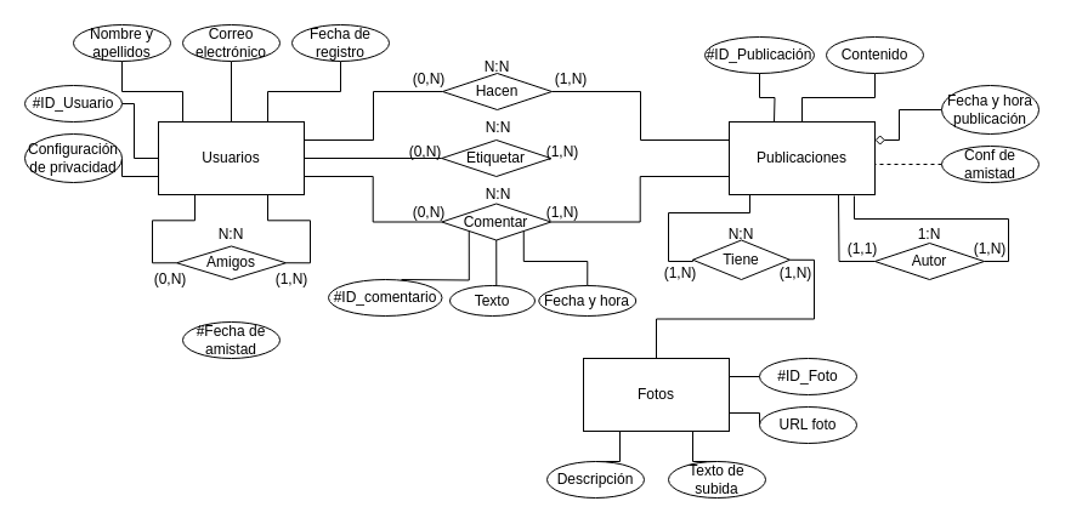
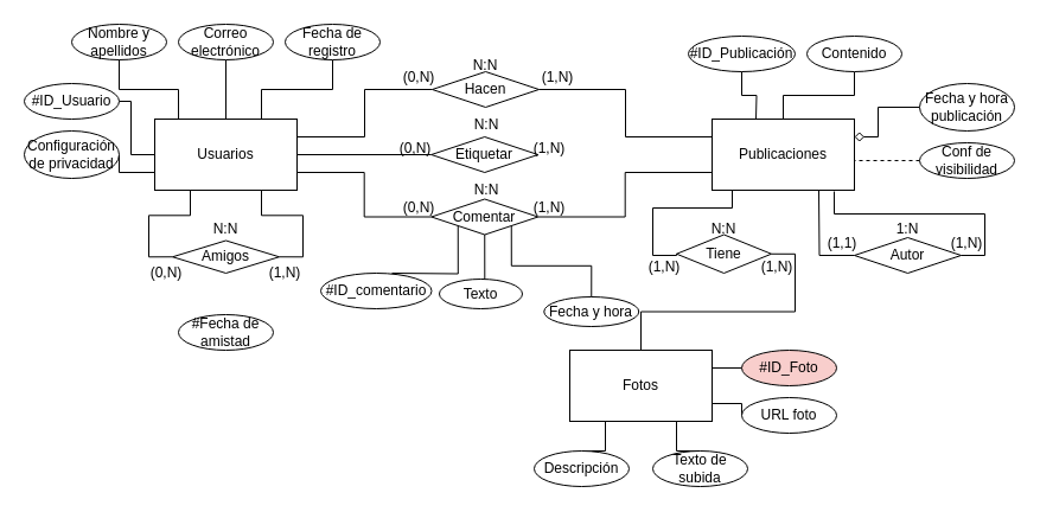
  <mxCell id="0" />
  <mxCell id="1" parent="0" />
  <mxCell id="2" value="Usuarios" style="rounded=0;whiteSpace=wrap;html=1;" parent="1" vertex="1"><mxGeometry x="130" y="100" width="120" height="60" as="geometry" /></mxCell>
  <mxCell id="3" value="Publicaciones" style="rounded=0;whiteSpace=wrap;html=1;" parent="1" vertex="1"><mxGeometry x="600" y="100" width="120" height="60" as="geometry" /></mxCell>
  <mxCell id="4" value="Fotos" style="rounded=0;whiteSpace=wrap;html=1;" parent="1" vertex="1"><mxGeometry x="480" y="295" width="120" height="60" as="geometry" /></mxCell>
  <mxCell id="5" style="edgeStyle=orthogonalEdgeStyle;rounded=0;orthogonalLoop=1;jettySize=auto;html=1;exitX=1;exitY=0.5;exitDx=0;exitDy=0;entryX=0;entryY=0.5;entryDx=0;entryDy=0;endArrow=none;endFill=0;" parent="1" source="6" target="2" edge="1"><mxGeometry relative="1" as="geometry"><Array as="points"><mxPoint x="110" y="85" /><mxPoint x="110" y="130" /></Array></mxGeometry></mxCell>
  <mxCell id="6" value="#ID_Usuario" style="ellipse;whiteSpace=wrap;html=1;" parent="1" vertex="1"><mxGeometry x="20" y="70" width="80" height="30" as="geometry" /></mxCell>
  <mxCell id="7" value="Nombre y apellidos" style="ellipse;whiteSpace=wrap;html=1;" parent="1" vertex="1"><mxGeometry x="60" y="20" width="80" height="30" as="geometry" /></mxCell>
  <mxCell id="8" style="edgeStyle=orthogonalEdgeStyle;rounded=0;orthogonalLoop=1;jettySize=auto;html=1;exitX=0.5;exitY=1;exitDx=0;exitDy=0;entryX=0.5;entryY=0;entryDx=0;entryDy=0;endArrow=none;endFill=0;" parent="1" source="9" target="2" edge="1"><mxGeometry relative="1" as="geometry" /></mxCell>
  <mxCell id="9" value="Correo electrónico" style="ellipse;whiteSpace=wrap;html=1;" parent="1" vertex="1"><mxGeometry x="150" y="20" width="80" height="30" as="geometry" /></mxCell>
  <mxCell id="10" style="edgeStyle=orthogonalEdgeStyle;rounded=0;orthogonalLoop=1;jettySize=auto;html=1;exitX=0.5;exitY=1;exitDx=0;exitDy=0;entryX=0.75;entryY=0;entryDx=0;entryDy=0;endArrow=none;endFill=0;" parent="1" source="11" target="2" edge="1"><mxGeometry relative="1" as="geometry" /></mxCell>
  <mxCell id="11" value="Fecha de registro" style="ellipse;whiteSpace=wrap;html=1;" parent="1" vertex="1"><mxGeometry x="240" y="20" width="80" height="30" as="geometry" /></mxCell>
  <mxCell id="12" style="edgeStyle=orthogonalEdgeStyle;rounded=0;orthogonalLoop=1;jettySize=auto;html=1;exitX=1;exitY=0.5;exitDx=0;exitDy=0;entryX=0;entryY=0.75;entryDx=0;entryDy=0;endArrow=none;endFill=0;" parent="1" source="13" target="2" edge="1"><mxGeometry relative="1" as="geometry"><Array as="points"><mxPoint x="100" y="145" /></Array></mxGeometry></mxCell>
  <mxCell id="13" value="Configuración de privacidad" style="ellipse;whiteSpace=wrap;html=1;" parent="1" vertex="1"><mxGeometry x="20" y="110" width="80" height="40" as="geometry" /></mxCell>
  <mxCell id="14" value="#ID_Publicación" style="ellipse;whiteSpace=wrap;html=1;" parent="1" vertex="1"><mxGeometry x="580" y="30" width="90" height="30" as="geometry" /></mxCell>
  <mxCell id="15" style="edgeStyle=orthogonalEdgeStyle;rounded=0;orthogonalLoop=1;jettySize=auto;html=1;exitX=0.5;exitY=1;exitDx=0;exitDy=0;entryX=0.5;entryY=0;entryDx=0;entryDy=0;endArrow=none;endFill=0;" parent="1" source="16" target="3" edge="1"><mxGeometry relative="1" as="geometry" /></mxCell>
  <mxCell id="16" value="Contenido" style="ellipse;whiteSpace=wrap;html=1;" parent="1" vertex="1"><mxGeometry x="680" y="30" width="80" height="30" as="geometry" /></mxCell>
  <mxCell id="17" style="edgeStyle=orthogonalEdgeStyle;rounded=0;orthogonalLoop=1;jettySize=auto;html=1;exitX=0;exitY=0.5;exitDx=0;exitDy=0;entryX=1;entryY=0.25;entryDx=0;entryDy=0;endArrow=diamond;endFill=0;" parent="1" source="18" target="3" edge="1"><mxGeometry relative="1" as="geometry"><Array as="points"><mxPoint x="740" y="90" /><mxPoint x="740" y="115" /></Array></mxGeometry></mxCell>
  <mxCell id="18" value="Fecha y hora publicación" style="ellipse;whiteSpace=wrap;html=1;" parent="1" vertex="1"><mxGeometry x="775" y="70" width="80" height="40" as="geometry" /></mxCell>
  <mxCell id="19" style="edgeStyle=orthogonalEdgeStyle;rounded=0;orthogonalLoop=1;jettySize=auto;html=1;exitX=0;exitY=0.5;exitDx=0;exitDy=0;entryX=1;entryY=0.75;entryDx=0;entryDy=0;endArrow=none;endFill=0;dashed=1;" parent="1" source="20" target="3" edge="1"><mxGeometry relative="1" as="geometry"><Array as="points"><mxPoint x="720" y="135" /></Array></mxGeometry></mxCell>
- <mxCell id="20" value="Conf de amistad" style="ellipse;whiteSpace=wrap;html=1;" parent="1" vertex="1"><mxGeometry x="775" y="120" width="80" height="30" as="geometry" /></mxCell>
+ <mxCell id="20" value="Conf de visibilidad" style="ellipse;whiteSpace=wrap;html=1;" parent="1" vertex="1"><mxGeometry x="775" y="120" width="80" height="30" as="geometry" /></mxCell>
  <mxCell id="21" style="edgeStyle=orthogonalEdgeStyle;rounded=0;orthogonalLoop=1;jettySize=auto;html=1;exitX=0;exitY=0.5;exitDx=0;exitDy=0;entryX=1;entryY=0.25;entryDx=0;entryDy=0;endArrow=none;endFill=0;" parent="1" source="22" target="4" edge="1"><mxGeometry relative="1" as="geometry" /></mxCell>
- <mxCell id="22" value="#ID_Foto" style="ellipse;whiteSpace=wrap;html=1;" parent="1" vertex="1"><mxGeometry x="625" y="295" width="80" height="30" as="geometry" /></mxCell>
+ <mxCell id="22" value="#ID_Foto" style="ellipse;whiteSpace=wrap;html=1;fillColor=#f8cecc;" parent="1" vertex="1"><mxGeometry x="625" y="295" width="80" height="30" as="geometry" /></mxCell>
  <mxCell id="23" style="edgeStyle=orthogonalEdgeStyle;rounded=0;orthogonalLoop=1;jettySize=auto;html=1;exitX=0;exitY=0.5;exitDx=0;exitDy=0;entryX=1;entryY=0.75;entryDx=0;entryDy=0;endArrow=none;endFill=0;" parent="1" source="24" target="4" edge="1"><mxGeometry relative="1" as="geometry"><Array as="points"><mxPoint x="625" y="340" /></Array></mxGeometry></mxCell>
  <mxCell id="24" value="URL foto" style="ellipse;whiteSpace=wrap;html=1;" parent="1" vertex="1"><mxGeometry x="625" y="335" width="80" height="30" as="geometry" /></mxCell>
  <mxCell id="25" style="edgeStyle=orthogonalEdgeStyle;rounded=0;orthogonalLoop=1;jettySize=auto;html=1;exitX=0.5;exitY=0;exitDx=0;exitDy=0;entryX=0.25;entryY=1;entryDx=0;entryDy=0;endArrow=none;endFill=0;" parent="1" source="26" target="4" edge="1"><mxGeometry relative="1" as="geometry" /></mxCell>
  <mxCell id="26" value="Descripción" style="ellipse;whiteSpace=wrap;html=1;" parent="1" vertex="1"><mxGeometry x="450" y="380" width="80" height="30" as="geometry" /></mxCell>
  <mxCell id="27" style="edgeStyle=orthogonalEdgeStyle;rounded=0;orthogonalLoop=1;jettySize=auto;html=1;exitX=0.5;exitY=0;exitDx=0;exitDy=0;entryX=0.75;entryY=1;entryDx=0;entryDy=0;endArrow=none;endFill=0;" parent="1" source="28" target="4" edge="1"><mxGeometry relative="1" as="geometry" /></mxCell>
  <mxCell id="28" value="Texto de subida" style="ellipse;whiteSpace=wrap;html=1;" parent="1" vertex="1"><mxGeometry x="550" y="380" width="80" height="30" as="geometry" /></mxCell>
  <mxCell id="29" style="edgeStyle=orthogonalEdgeStyle;rounded=0;orthogonalLoop=1;jettySize=auto;html=1;exitX=0.5;exitY=0;exitDx=0;exitDy=0;entryX=0;entryY=1;entryDx=0;entryDy=0;endArrow=none;endFill=0;" parent="1" target="48" edge="1"><mxGeometry relative="1" as="geometry"><mxPoint x="330" y="230" as="sourcePoint" /></mxGeometry></mxCell>
  <mxCell id="30" value="#ID_comentario" style="ellipse;whiteSpace=wrap;html=1;" parent="1" vertex="1"><mxGeometry x="270" y="230" width="93.5" height="30" as="geometry" /></mxCell>
  <mxCell id="31" style="edgeStyle=orthogonalEdgeStyle;rounded=0;orthogonalLoop=1;jettySize=auto;html=1;exitX=0.5;exitY=0;exitDx=0;exitDy=0;entryX=0.5;entryY=1;entryDx=0;entryDy=0;endArrow=none;endFill=0;" parent="1" source="32" target="48" edge="1"><mxGeometry relative="1" as="geometry" /></mxCell>
  <mxCell id="32" value="Texto" style="ellipse;whiteSpace=wrap;html=1;" parent="1" vertex="1"><mxGeometry x="370" y="235" width="70" height="25" as="geometry" /></mxCell>
  <mxCell id="33" style="edgeStyle=orthogonalEdgeStyle;rounded=0;orthogonalLoop=1;jettySize=auto;html=1;exitX=0.5;exitY=0;exitDx=0;exitDy=0;entryX=1;entryY=1;entryDx=0;entryDy=0;endArrow=none;endFill=0;" parent="1" source="34" target="48" edge="1"><mxGeometry relative="1" as="geometry" /></mxCell>
- <mxCell id="34" value="Fecha y hora" style="ellipse;whiteSpace=wrap;html=1;" parent="1" vertex="1"><mxGeometry x="443.25" y="235" width="80" height="25" as="geometry" /></mxCell>
+ <mxCell id="34" value="Fecha y hora" style="ellipse;whiteSpace=wrap;html=1;" parent="1" vertex="1"><mxGeometry x="458.25" y="250" width="80" height="25" as="geometry" /></mxCell>
  <mxCell id="35" style="edgeStyle=orthogonalEdgeStyle;rounded=0;orthogonalLoop=1;jettySize=auto;html=1;exitX=0;exitY=0.5;exitDx=0;exitDy=0;entryX=1;entryY=0.5;entryDx=0;entryDy=0;endArrow=none;endFill=0;" parent="1" source="36" target="2" edge="1"><mxGeometry relative="1" as="geometry" /></mxCell>
  <mxCell id="36" value="Etiquetar" style="shape=rhombus;perimeter=rhombusPerimeter;whiteSpace=wrap;html=1;align=center;" parent="1" vertex="1"><mxGeometry x="363.25" y="115" width="90" height="30" as="geometry" /></mxCell>
  <mxCell id="37" style="edgeStyle=orthogonalEdgeStyle;rounded=0;orthogonalLoop=1;jettySize=auto;html=1;entryX=0.5;entryY=0;entryDx=0;entryDy=0;exitX=1;exitY=0.5;exitDx=0;exitDy=0;endArrow=none;endFill=0;" parent="1" source="38" target="4" edge="1"><mxGeometry relative="1" as="geometry" /></mxCell>
  <mxCell id="38" value="Tiene" style="shape=rhombus;perimeter=rhombusPerimeter;whiteSpace=wrap;html=1;align=center;" parent="1" vertex="1"><mxGeometry x="570" y="197.5" width="80" height="32.5" as="geometry" /></mxCell>
  <mxCell id="39" style="edgeStyle=orthogonalEdgeStyle;rounded=0;orthogonalLoop=1;jettySize=auto;html=1;entryX=1;entryY=0.25;entryDx=0;entryDy=0;endArrow=none;endFill=0;" parent="1" source="41" target="2" edge="1"><mxGeometry relative="1" as="geometry" /></mxCell>
  <mxCell id="40" style="edgeStyle=orthogonalEdgeStyle;rounded=0;orthogonalLoop=1;jettySize=auto;html=1;entryX=0;entryY=0.25;entryDx=0;entryDy=0;endArrow=none;endFill=0;" parent="1" source="41" target="3" edge="1"><mxGeometry relative="1" as="geometry" /></mxCell>
  <mxCell id="41" value="Hacen" style="shape=rhombus;perimeter=rhombusPerimeter;whiteSpace=wrap;html=1;align=center;" parent="1" vertex="1"><mxGeometry x="364" y="60" width="90" height="30" as="geometry" /></mxCell>
  <mxCell id="42" style="edgeStyle=orthogonalEdgeStyle;rounded=0;orthogonalLoop=1;jettySize=auto;html=1;exitX=1;exitY=0.5;exitDx=0;exitDy=0;entryX=0.75;entryY=1;entryDx=0;entryDy=0;endArrow=none;endFill=0;" parent="1" source="44" target="2" edge="1"><mxGeometry relative="1" as="geometry" /></mxCell>
  <mxCell id="43" style="edgeStyle=orthogonalEdgeStyle;rounded=0;orthogonalLoop=1;jettySize=auto;html=1;exitX=0;exitY=0.5;exitDx=0;exitDy=0;entryX=0.25;entryY=1;entryDx=0;entryDy=0;endArrow=none;endFill=0;" parent="1" source="44" target="2" edge="1"><mxGeometry relative="1" as="geometry" /></mxCell>
  <mxCell id="44" value="Amigos" style="shape=rhombus;perimeter=rhombusPerimeter;whiteSpace=wrap;html=1;align=center;" parent="1" vertex="1"><mxGeometry x="145" y="202.5" width="90" height="27.5" as="geometry" /></mxCell>
  <mxCell id="45" value="#Fecha de amistad" style="ellipse;whiteSpace=wrap;html=1;" parent="1" vertex="1"><mxGeometry x="150" y="265" width="80" height="30" as="geometry" /></mxCell>
  <mxCell id="46" style="edgeStyle=orthogonalEdgeStyle;rounded=0;orthogonalLoop=1;jettySize=auto;html=1;exitX=0;exitY=0.5;exitDx=0;exitDy=0;entryX=1;entryY=0.75;entryDx=0;entryDy=0;endArrow=none;endFill=0;" parent="1" source="48" target="2" edge="1"><mxGeometry relative="1" as="geometry" /></mxCell>
  <mxCell id="47" style="edgeStyle=orthogonalEdgeStyle;rounded=0;orthogonalLoop=1;jettySize=auto;html=1;exitX=1;exitY=0.5;exitDx=0;exitDy=0;entryX=0;entryY=0.75;entryDx=0;entryDy=0;endArrow=none;endFill=0;" parent="1" source="48" target="3" edge="1"><mxGeometry relative="1" as="geometry" /></mxCell>
  <mxCell id="48" value="Comentar" style="shape=rhombus;perimeter=rhombusPerimeter;whiteSpace=wrap;html=1;align=center;" parent="1" vertex="1"><mxGeometry x="363.25" y="167.5" width="90" height="30" as="geometry" /></mxCell>
  <mxCell id="49" style="edgeStyle=orthogonalEdgeStyle;rounded=0;orthogonalLoop=1;jettySize=auto;html=1;exitX=0.5;exitY=1;exitDx=0;exitDy=0;entryX=0.167;entryY=0;entryDx=0;entryDy=0;entryPerimeter=0;endArrow=none;endFill=0;" parent="1" source="7" target="2" edge="1"><mxGeometry relative="1" as="geometry" /></mxCell>
  <mxCell id="50" value="Autor" style="shape=rhombus;perimeter=rhombusPerimeter;whiteSpace=wrap;html=1;align=center;" parent="1" vertex="1"><mxGeometry x="720" y="200" width="90" height="30" as="geometry" /></mxCell>
  <mxCell id="51" style="edgeStyle=orthogonalEdgeStyle;rounded=0;orthogonalLoop=1;jettySize=auto;html=1;exitX=0;exitY=0.5;exitDx=0;exitDy=0;endArrow=none;endFill=0;" parent="1" source="50" edge="1"><mxGeometry relative="1" as="geometry"><mxPoint x="690" y="160" as="targetPoint" /></mxGeometry></mxCell>
  <mxCell id="52" style="edgeStyle=orthogonalEdgeStyle;rounded=0;orthogonalLoop=1;jettySize=auto;html=1;exitX=1;exitY=0.5;exitDx=0;exitDy=0;entryX=0.858;entryY=1.017;entryDx=0;entryDy=0;entryPerimeter=0;endArrow=none;endFill=0;" parent="1" source="50" target="3" edge="1"><mxGeometry relative="1" as="geometry" /></mxCell>
  <mxCell id="53" value="(0,N)" style="text;html=1;strokeColor=none;fillColor=none;align=center;verticalAlign=middle;whiteSpace=wrap;rounded=0;" parent="1" vertex="1"><mxGeometry x="110" y="220" width="60" height="20" as="geometry" /></mxCell>
  <mxCell id="54" value="(1,N)" style="text;html=1;strokeColor=none;fillColor=none;align=center;verticalAlign=middle;whiteSpace=wrap;rounded=0;" parent="1" vertex="1"><mxGeometry x="530" y="215" width="60" height="20" as="geometry" /></mxCell>
  <mxCell id="55" style="edgeStyle=orthogonalEdgeStyle;rounded=0;orthogonalLoop=1;jettySize=auto;html=1;exitX=0;exitY=0.5;exitDx=0;exitDy=0;endArrow=none;endFill=0;" parent="1" source="38" edge="1"><mxGeometry relative="1" as="geometry"><mxPoint x="617" y="160" as="targetPoint" /><Array as="points"><mxPoint x="550" y="215" /><mxPoint x="550" y="175" /><mxPoint x="617" y="175" /></Array></mxGeometry></mxCell>
  <mxCell id="56" value="(1,N)" style="text;html=1;strokeColor=none;fillColor=none;align=center;verticalAlign=middle;whiteSpace=wrap;rounded=0;" parent="1" vertex="1"><mxGeometry x="625" y="215" width="60" height="20" as="geometry" /></mxCell>
  <mxCell id="57" value="N:N" style="text;html=1;strokeColor=none;fillColor=none;align=center;verticalAlign=middle;whiteSpace=wrap;rounded=0;" parent="1" vertex="1"><mxGeometry x="580" y="182.5" width="60" height="20" as="geometry" /></mxCell>
  <mxCell id="58" value="(1,1)" style="text;html=1;strokeColor=none;fillColor=none;align=center;verticalAlign=middle;whiteSpace=wrap;rounded=0;" parent="1" vertex="1"><mxGeometry x="680" y="190" width="60" height="30" as="geometry" /></mxCell>
  <mxCell id="59" value="(0,N)" style="text;html=1;strokeColor=none;fillColor=none;align=center;verticalAlign=middle;whiteSpace=wrap;rounded=0;" parent="1" vertex="1"><mxGeometry x="320" y="110" width="60" height="30" as="geometry" /></mxCell>
  <mxCell id="60" value="(1,N)" style="text;html=1;strokeColor=none;fillColor=none;align=center;verticalAlign=middle;whiteSpace=wrap;rounded=0;" parent="1" vertex="1"><mxGeometry x="433.25" y="110" width="60" height="30" as="geometry" /></mxCell>
  <mxCell id="61" value="N:N" style="text;html=1;strokeColor=none;fillColor=none;align=center;verticalAlign=middle;whiteSpace=wrap;rounded=0;" parent="1" vertex="1"><mxGeometry x="380" y="90" width="60" height="30" as="geometry" /></mxCell>
  <mxCell id="62" value="(0,N)" style="text;html=1;strokeColor=none;fillColor=none;align=center;verticalAlign=middle;whiteSpace=wrap;rounded=0;" parent="1" vertex="1"><mxGeometry x="323.25" y="160" width="60" height="30" as="geometry" /></mxCell>
  <mxCell id="63" value="(1,N)" style="text;html=1;strokeColor=none;fillColor=none;align=center;verticalAlign=middle;whiteSpace=wrap;rounded=0;" parent="1" vertex="1"><mxGeometry x="433.25" y="160" width="60" height="30" as="geometry" /></mxCell>
  <mxCell id="64" value="N:N" style="text;html=1;strokeColor=none;fillColor=none;align=center;verticalAlign=middle;whiteSpace=wrap;rounded=0;" parent="1" vertex="1"><mxGeometry x="380" y="145" width="60" height="30" as="geometry" /></mxCell>
  <mxCell id="65" value="(1,N)" style="text;html=1;strokeColor=none;fillColor=none;align=center;verticalAlign=middle;whiteSpace=wrap;rounded=0;" parent="1" vertex="1"><mxGeometry x="210" y="220" width="60" height="20" as="geometry" /></mxCell>
  <mxCell id="66" value="N:N" style="text;html=1;strokeColor=none;fillColor=none;align=center;verticalAlign=middle;whiteSpace=wrap;rounded=0;" parent="1" vertex="1"><mxGeometry x="160" y="177.5" width="60" height="30" as="geometry" /></mxCell>
  <mxCell id="67" value="(0,N)" style="text;html=1;strokeColor=none;fillColor=none;align=center;verticalAlign=middle;whiteSpace=wrap;rounded=0;" parent="1" vertex="1"><mxGeometry x="323.25" y="50" width="60" height="30" as="geometry" /></mxCell>
  <mxCell id="68" value="(1,N)" style="text;html=1;strokeColor=none;fillColor=none;align=center;verticalAlign=middle;whiteSpace=wrap;rounded=0;" parent="1" vertex="1"><mxGeometry x="440" y="50" width="60" height="30" as="geometry" /></mxCell>
  <mxCell id="69" value="N:N" style="text;html=1;strokeColor=none;fillColor=none;align=center;verticalAlign=middle;whiteSpace=wrap;rounded=0;" parent="1" vertex="1"><mxGeometry x="379" y="40" width="60" height="30" as="geometry" /></mxCell>
  <mxCell id="70" value="(1,N)" style="text;html=1;strokeColor=none;fillColor=none;align=center;verticalAlign=middle;whiteSpace=wrap;rounded=0;" parent="1" vertex="1"><mxGeometry x="785" y="190" width="60" height="30" as="geometry" /></mxCell>
  <mxCell id="71" value="1:N" style="text;html=1;strokeColor=none;fillColor=none;align=center;verticalAlign=middle;whiteSpace=wrap;rounded=0;" parent="1" vertex="1"><mxGeometry x="735" y="177.5" width="60" height="30" as="geometry" /></mxCell>
  <mxCell id="72" style="edgeStyle=orthogonalEdgeStyle;rounded=0;orthogonalLoop=1;jettySize=auto;html=1;exitX=0.5;exitY=1;exitDx=0;exitDy=0;endArrow=none;endFill=0;" parent="1" source="14" edge="1"><mxGeometry relative="1" as="geometry"><mxPoint x="637" y="100" as="targetPoint" /></mxGeometry></mxCell>
